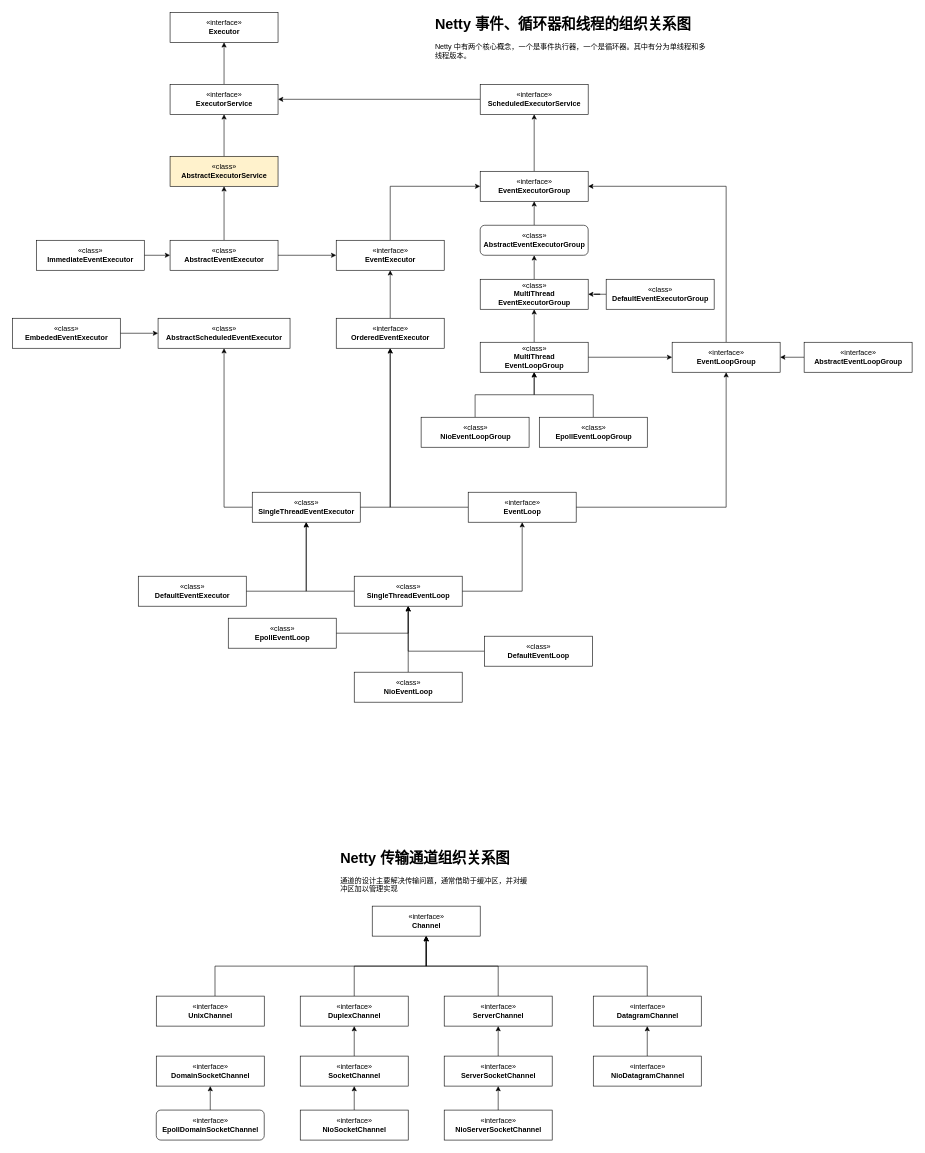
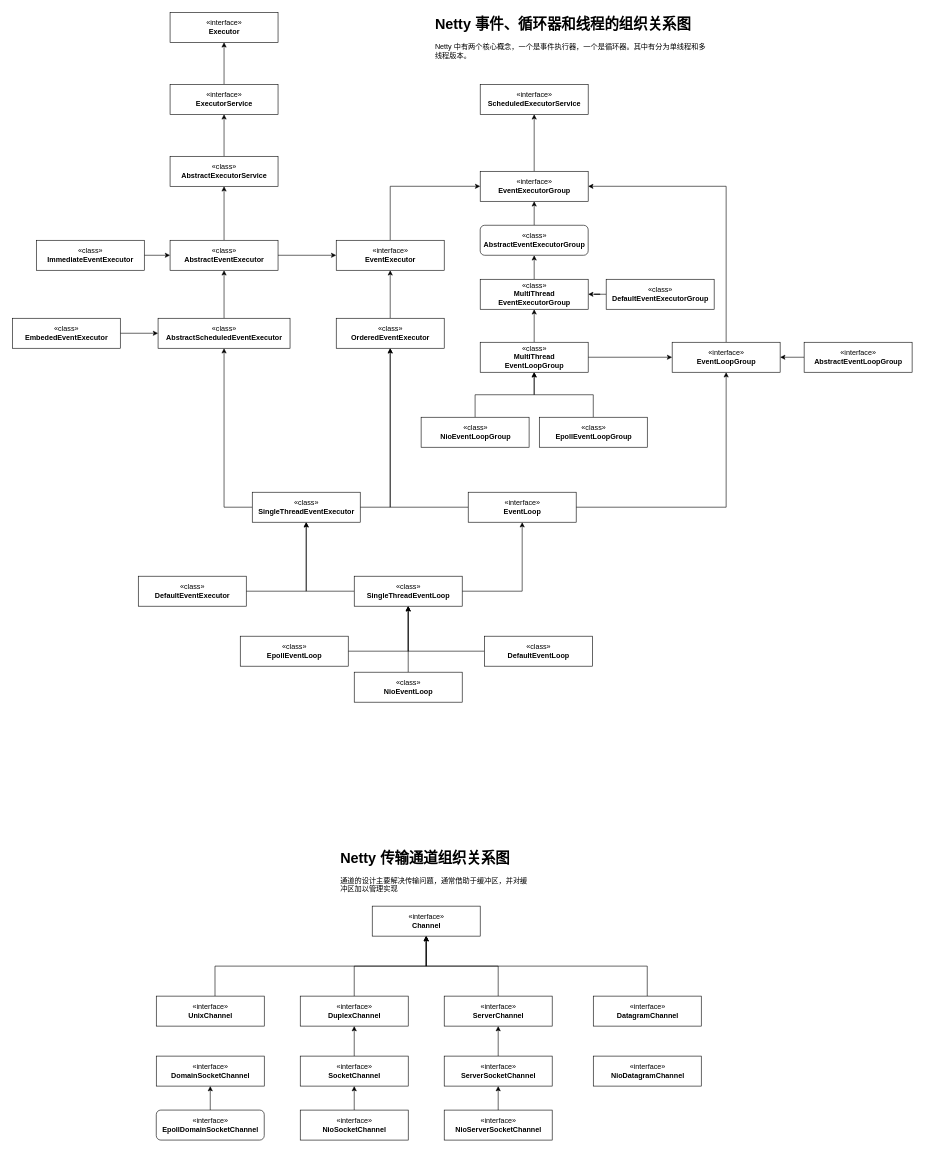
  <mxCell id="0" />
  <mxCell id="1" parent="0" />
  <mxCell id="2" value="«interface»&lt;br&gt;&lt;b&gt;Executor&lt;/b&gt;" style="html=1;" parent="1" vertex="1"><mxGeometry x="283" y="20" width="180" height="50" as="geometry" /></mxCell>
  <mxCell id="3" value="" style="edgeStyle=orthogonalEdgeStyle;rounded=0;orthogonalLoop=1;jettySize=auto;html=1;" parent="1" source="4" target="2" edge="1"><mxGeometry relative="1" as="geometry" /></mxCell>
  <mxCell id="4" value="«interface»&lt;br&gt;&lt;b&gt;ExecutorService&lt;/b&gt;" style="html=1;" parent="1" vertex="1"><mxGeometry x="283" y="140" width="180" height="50" as="geometry" /></mxCell>
- <mxCell id="5" value="" style="edgeStyle=orthogonalEdgeStyle;rounded=0;orthogonalLoop=1;jettySize=auto;html=1;" parent="1" source="6" target="4" edge="1"><mxGeometry relative="1" as="geometry"><mxPoint x="720" y="175" as="targetPoint" /></mxGeometry></mxCell>
  <mxCell id="6" value="«interface»&lt;br&gt;&lt;b&gt;ScheduledExecutorService&lt;/b&gt;" style="html=1;" parent="1" vertex="1"><mxGeometry x="800" y="140" width="180" height="50" as="geometry" /></mxCell>
  <mxCell id="7" value="" style="edgeStyle=orthogonalEdgeStyle;rounded=0;orthogonalLoop=1;jettySize=auto;html=1;" parent="1" source="8" target="6" edge="1"><mxGeometry relative="1" as="geometry" /></mxCell>
  <mxCell id="8" value="«interface»&lt;br&gt;&lt;b&gt;EventExecutorGroup&lt;br&gt;&lt;/b&gt;" style="html=1;" parent="1" vertex="1"><mxGeometry x="800" y="285" width="180" height="50" as="geometry" /></mxCell>
  <mxCell id="9" value="" style="edgeStyle=orthogonalEdgeStyle;rounded=0;orthogonalLoop=1;jettySize=auto;html=1;entryX=0;entryY=0.5;entryDx=0;entryDy=0;exitX=0.5;exitY=0;exitDx=0;exitDy=0;" parent="1" source="10" target="8" edge="1"><mxGeometry relative="1" as="geometry" /></mxCell>
  <mxCell id="10" value="«interface»&lt;br&gt;&lt;b&gt;EventExecutor&lt;br&gt;&lt;/b&gt;" style="html=1;" parent="1" vertex="1"><mxGeometry x="560" y="400" width="180" height="50" as="geometry" /></mxCell>
  <mxCell id="11" value="" style="edgeStyle=orthogonalEdgeStyle;rounded=0;orthogonalLoop=1;jettySize=auto;html=1;entryX=1;entryY=0.5;entryDx=0;entryDy=0;exitX=0.5;exitY=0;exitDx=0;exitDy=0;" parent="1" source="12" target="8" edge="1"><mxGeometry relative="1" as="geometry" /></mxCell>
  <mxCell id="12" value="«interface»&lt;br&gt;&lt;b&gt;EventLoopGroup&lt;br&gt;&lt;/b&gt;" style="html=1;" parent="1" vertex="1"><mxGeometry x="1120" y="570" width="180" height="50" as="geometry" /></mxCell>
  <mxCell id="13" value="" style="edgeStyle=orthogonalEdgeStyle;rounded=0;orthogonalLoop=1;jettySize=auto;html=1;" parent="1" source="14" target="10" edge="1"><mxGeometry relative="1" as="geometry" /></mxCell>
- <mxCell id="14" value="«interface»&lt;br&gt;&lt;b&gt;OrderedEventExecutor&lt;br&gt;&lt;/b&gt;" style="html=1;" parent="1" vertex="1"><mxGeometry x="560" y="530" width="180" height="50" as="geometry" /></mxCell>
+ <mxCell id="14" value="«class»&lt;br&gt;&lt;b&gt;OrderedEventExecutor&lt;br&gt;&lt;/b&gt;" style="html=1;" parent="1" vertex="1"><mxGeometry x="560" y="530" width="180" height="50" as="geometry" /></mxCell>
  <mxCell id="15" value="" style="edgeStyle=orthogonalEdgeStyle;rounded=0;orthogonalLoop=1;jettySize=auto;html=1;" parent="1" source="17" target="12" edge="1"><mxGeometry relative="1" as="geometry" /></mxCell>
  <mxCell id="16" value="" style="edgeStyle=orthogonalEdgeStyle;rounded=0;orthogonalLoop=1;jettySize=auto;html=1;" parent="1" source="17" target="14" edge="1"><mxGeometry relative="1" as="geometry"><mxPoint x="590" y="925" as="targetPoint" /></mxGeometry></mxCell>
  <mxCell id="17" value="«interface»&lt;br&gt;&lt;b&gt;EventLoop&lt;br&gt;&lt;/b&gt;" style="html=1;" parent="1" vertex="1"><mxGeometry x="780" y="820" width="180" height="50" as="geometry" /></mxCell>
  <mxCell id="18" value="" style="edgeStyle=orthogonalEdgeStyle;rounded=0;orthogonalLoop=1;jettySize=auto;html=1;" parent="1" source="19" target="4" edge="1"><mxGeometry relative="1" as="geometry"><mxPoint x="443" y="380" as="targetPoint" /></mxGeometry></mxCell>
- <mxCell id="19" value="«class»&lt;br&gt;&lt;b&gt;AbstractExecutorService&lt;/b&gt;" style="html=1;fillColor=#fff2cc;" parent="1" vertex="1"><mxGeometry x="283" y="260" width="180" height="50" as="geometry" /></mxCell>
+ <mxCell id="19" value="«class»&lt;br&gt;&lt;b&gt;AbstractExecutorService&lt;/b&gt;" style="html=1;" parent="1" vertex="1"><mxGeometry x="283" y="260" width="180" height="50" as="geometry" /></mxCell>
  <mxCell id="20" value="" style="edgeStyle=orthogonalEdgeStyle;rounded=0;orthogonalLoop=1;jettySize=auto;html=1;" parent="1" source="22" target="19" edge="1"><mxGeometry relative="1" as="geometry" /></mxCell>
  <mxCell id="21" value="" style="edgeStyle=orthogonalEdgeStyle;rounded=0;orthogonalLoop=1;jettySize=auto;html=1;entryX=0;entryY=0.5;entryDx=0;entryDy=0;" parent="1" source="22" target="10" edge="1"><mxGeometry relative="1" as="geometry"><mxPoint x="390" y="835" as="targetPoint" /></mxGeometry></mxCell>
  <mxCell id="22" value="«class»&lt;br&gt;&lt;b&gt;AbstractEventExecutor&lt;/b&gt;" style="html=1;" parent="1" vertex="1"><mxGeometry x="283" y="400" width="180" height="50" as="geometry" /></mxCell>
+ <mxCell id="23" value="" style="edgeStyle=orthogonalEdgeStyle;rounded=0;orthogonalLoop=1;jettySize=auto;html=1;" parent="1" source="24" target="22" edge="1"><mxGeometry relative="1" as="geometry" /></mxCell>
  <mxCell id="24" value="«class»&lt;br&gt;&lt;b&gt;AbstractScheduledEventExecutor&lt;/b&gt;" style="html=1;" parent="1" vertex="1"><mxGeometry x="263" y="530" width="220" height="50" as="geometry" /></mxCell>
  <mxCell id="25" value="" style="edgeStyle=orthogonalEdgeStyle;rounded=0;orthogonalLoop=1;jettySize=auto;html=1;exitX=0;exitY=0.5;exitDx=0;exitDy=0;" parent="1" source="27" target="24" edge="1"><mxGeometry relative="1" as="geometry" /></mxCell>
  <mxCell id="26" value="" style="edgeStyle=orthogonalEdgeStyle;rounded=0;orthogonalLoop=1;jettySize=auto;html=1;entryX=0.5;entryY=1;entryDx=0;entryDy=0;exitX=1;exitY=0.5;exitDx=0;exitDy=0;" parent="1" source="27" target="14" edge="1"><mxGeometry relative="1" as="geometry"><mxPoint x="430" y="845" as="targetPoint" /></mxGeometry></mxCell>
  <mxCell id="27" value="«class»&lt;br&gt;&lt;b&gt;SingleThreadEventExecutor&lt;br&gt;&lt;/b&gt;" style="html=1;" parent="1" vertex="1"><mxGeometry x="420" y="820" width="180" height="50" as="geometry" /></mxCell>
  <mxCell id="28" value="" style="edgeStyle=orthogonalEdgeStyle;rounded=0;orthogonalLoop=1;jettySize=auto;html=1;exitX=0;exitY=0.5;exitDx=0;exitDy=0;" parent="1" source="30" target="27" edge="1"><mxGeometry relative="1" as="geometry" /></mxCell>
  <mxCell id="29" value="" style="edgeStyle=orthogonalEdgeStyle;rounded=0;orthogonalLoop=1;jettySize=auto;html=1;" parent="1" source="30" target="17" edge="1"><mxGeometry relative="1" as="geometry"><mxPoint x="760" y="1225" as="targetPoint" /></mxGeometry></mxCell>
  <mxCell id="30" value="«class»&lt;br&gt;&lt;b&gt;SingleThreadEventLoop&lt;br&gt;&lt;/b&gt;" style="html=1;" parent="1" vertex="1"><mxGeometry x="590" y="960" width="180" height="50" as="geometry" /></mxCell>
  <mxCell id="31" value="" style="edgeStyle=orthogonalEdgeStyle;rounded=0;orthogonalLoop=1;jettySize=auto;html=1;" parent="1" source="32" target="30" edge="1"><mxGeometry relative="1" as="geometry" /></mxCell>
  <mxCell id="32" value="«class»&lt;br&gt;&lt;b&gt;NioEventLoop&lt;br&gt;&lt;/b&gt;" style="html=1;" parent="1" vertex="1"><mxGeometry x="590" y="1120" width="180" height="50" as="geometry" /></mxCell>
  <mxCell id="33" value="" style="edgeStyle=orthogonalEdgeStyle;rounded=0;orthogonalLoop=1;jettySize=auto;html=1;" parent="1" source="34" target="8" edge="1"><mxGeometry relative="1" as="geometry"><mxPoint x="790" y="610" as="targetPoint" /></mxGeometry></mxCell>
  <mxCell id="34" value="«class»&lt;br&gt;&lt;b&gt;AbstractEventExecutorGroup&lt;br&gt;&lt;/b&gt;" style="html=1;rounded=1;" parent="1" vertex="1"><mxGeometry x="800" y="375" width="180" height="50" as="geometry" /></mxCell>
  <mxCell id="35" value="" style="edgeStyle=orthogonalEdgeStyle;rounded=0;orthogonalLoop=1;jettySize=auto;html=1;" parent="1" source="36" target="34" edge="1"><mxGeometry relative="1" as="geometry" /></mxCell>
  <mxCell id="36" value="«class»&lt;br&gt;&lt;b&gt;MultiThread&lt;br&gt;EventExecutorGroup&lt;br&gt;&lt;/b&gt;" style="html=1;" parent="1" vertex="1"><mxGeometry x="800" y="465" width="180" height="50" as="geometry" /></mxCell>
  <mxCell id="37" value="" style="edgeStyle=orthogonalEdgeStyle;rounded=0;orthogonalLoop=1;jettySize=auto;html=1;" parent="1" source="39" target="36" edge="1"><mxGeometry relative="1" as="geometry" /></mxCell>
  <mxCell id="38" value="" style="edgeStyle=orthogonalEdgeStyle;rounded=0;orthogonalLoop=1;jettySize=auto;html=1;" parent="1" source="39" target="12" edge="1"><mxGeometry relative="1" as="geometry"><mxPoint x="1090" y="727.5" as="targetPoint" /></mxGeometry></mxCell>
  <mxCell id="39" value="«class»&lt;br&gt;&lt;b&gt;MultiThread&lt;br&gt;EventLoopGroup&lt;br&gt;&lt;/b&gt;" style="html=1;" parent="1" vertex="1"><mxGeometry x="800" y="570" width="180" height="50" as="geometry" /></mxCell>
  <mxCell id="40" value="" style="edgeStyle=orthogonalEdgeStyle;rounded=0;orthogonalLoop=1;jettySize=auto;html=1;" parent="1" source="41" target="39" edge="1"><mxGeometry relative="1" as="geometry" /></mxCell>
  <mxCell id="41" value="«class»&lt;br&gt;&lt;b&gt;NioEventLoopGroup&lt;br&gt;&lt;/b&gt;" style="html=1;" parent="1" vertex="1"><mxGeometry x="701.5" y="695" width="180" height="50" as="geometry" /></mxCell>
  <mxCell id="42" value="" style="edgeStyle=orthogonalEdgeStyle;rounded=0;orthogonalLoop=1;jettySize=auto;html=1;" parent="1" source="43" target="27" edge="1"><mxGeometry relative="1" as="geometry"><mxPoint x="190" y="1090" as="targetPoint" /></mxGeometry></mxCell>
  <mxCell id="43" value="«class»&lt;br&gt;&lt;b&gt;DefaultEventExecutor&lt;br&gt;&lt;/b&gt;" style="html=1;" parent="1" vertex="1"><mxGeometry x="230" y="960" width="180" height="50" as="geometry" /></mxCell>
  <mxCell id="44" value="" style="edgeStyle=orthogonalEdgeStyle;rounded=0;orthogonalLoop=1;jettySize=auto;html=1;" parent="1" source="45" target="36" edge="1"><mxGeometry relative="1" as="geometry" /></mxCell>
  <mxCell id="45" value="«class»&lt;br&gt;&lt;b&gt;DefaultEventExecutorGroup&lt;br&gt;&lt;/b&gt;" style="html=1;" parent="1" vertex="1"><mxGeometry x="1010" y="465" width="180" height="50" as="geometry" /></mxCell>
  <mxCell id="46" value="" style="edgeStyle=orthogonalEdgeStyle;rounded=0;orthogonalLoop=1;jettySize=auto;html=1;" parent="1" source="47" target="22" edge="1"><mxGeometry relative="1" as="geometry" /></mxCell>
  <mxCell id="47" value="«class»&lt;br&gt;&lt;b&gt;ImmediateEventExecutor&lt;/b&gt;" style="html=1;" parent="1" vertex="1"><mxGeometry x="60" y="400" width="180" height="50" as="geometry" /></mxCell>
  <mxCell id="48" value="" style="edgeStyle=orthogonalEdgeStyle;rounded=0;orthogonalLoop=1;jettySize=auto;html=1;" parent="1" source="49" target="24" edge="1"><mxGeometry relative="1" as="geometry" /></mxCell>
  <mxCell id="49" value="«class»&lt;br&gt;&lt;b&gt;EmbededEventExecutor&lt;/b&gt;" style="html=1;" parent="1" vertex="1"><mxGeometry x="20" y="530" width="180" height="50" as="geometry" /></mxCell>
  <mxCell id="50" value="" style="edgeStyle=orthogonalEdgeStyle;rounded=0;orthogonalLoop=1;jettySize=auto;html=1;" parent="1" source="51" target="30" edge="1"><mxGeometry relative="1" as="geometry" /></mxCell>
- <mxCell id="51" value="«class»&lt;br&gt;&lt;b&gt;EpollEventLoop&lt;br&gt;&lt;/b&gt;" style="html=1;" parent="1" vertex="1"><mxGeometry x="380" y="1030" width="180" height="50" as="geometry" /></mxCell>
+ <mxCell id="51" value="«class»&lt;br&gt;&lt;b&gt;EpollEventLoop&lt;br&gt;&lt;/b&gt;" style="html=1;" parent="1" vertex="1"><mxGeometry x="400" y="1060" width="180" height="50" as="geometry" /></mxCell>
  <mxCell id="52" value="" style="edgeStyle=orthogonalEdgeStyle;rounded=0;orthogonalLoop=1;jettySize=auto;html=1;" parent="1" source="53" target="30" edge="1"><mxGeometry relative="1" as="geometry" /></mxCell>
  <mxCell id="53" value="«class»&lt;br&gt;&lt;b&gt;DefaultEventLoop&lt;br&gt;&lt;/b&gt;" style="html=1;" parent="1" vertex="1"><mxGeometry x="807" y="1060" width="180" height="50" as="geometry" /></mxCell>
  <mxCell id="54" value="" style="edgeStyle=orthogonalEdgeStyle;rounded=0;orthogonalLoop=1;jettySize=auto;html=1;" parent="1" source="55" target="39" edge="1"><mxGeometry relative="1" as="geometry" /></mxCell>
  <mxCell id="55" value="«class»&lt;br&gt;&lt;b&gt;EpollEventLoopGroup&lt;br&gt;&lt;/b&gt;" style="html=1;" parent="1" vertex="1"><mxGeometry x="898.5" y="695" width="180" height="50" as="geometry" /></mxCell>
  <mxCell id="56" value="" style="edgeStyle=orthogonalEdgeStyle;rounded=0;orthogonalLoop=1;jettySize=auto;html=1;" parent="1" source="57" target="12" edge="1"><mxGeometry relative="1" as="geometry" /></mxCell>
  <mxCell id="57" value="«interface»&lt;br&gt;&lt;b&gt;AbstractEventLoopGroup&lt;br&gt;&lt;/b&gt;" style="html=1;" parent="1" vertex="1"><mxGeometry x="1340" y="570" width="180" height="50" as="geometry" /></mxCell>
  <mxCell id="58" value="&lt;h1&gt;Netty 事件、循环器和线程的组织关系图&lt;/h1&gt;&lt;p&gt;Netty 中有两个核心概念，一个是事件执行器，一个是循环器。其中有分为单线程和多线程版本。&lt;/p&gt;" style="text;html=1;strokeColor=none;fillColor=none;spacing=5;spacingTop=-20;whiteSpace=wrap;overflow=hidden;rounded=0;" parent="1" vertex="1"><mxGeometry x="720" y="20" width="460" height="110" as="geometry" /></mxCell>
  <mxCell id="59" value="«interface»&lt;br&gt;&lt;b&gt;Channel&lt;br&gt;&lt;/b&gt;" style="html=1;" parent="1" vertex="1"><mxGeometry x="620" y="1510" width="180" height="50" as="geometry" /></mxCell>
  <mxCell id="60" value="" style="edgeStyle=orthogonalEdgeStyle;rounded=0;orthogonalLoop=1;jettySize=auto;html=1;exitX=0.544;exitY=0;exitDx=0;exitDy=0;exitPerimeter=0;" parent="1" source="61" target="59" edge="1"><mxGeometry relative="1" as="geometry" /></mxCell>
  <mxCell id="61" value="«interface»&lt;br&gt;&lt;b&gt;UnixChannel&lt;br&gt;&lt;/b&gt;" style="html=1;" parent="1" vertex="1"><mxGeometry x="260" y="1660" width="180" height="50" as="geometry" /></mxCell>
  <mxCell id="62" value="" style="edgeStyle=orthogonalEdgeStyle;rounded=0;orthogonalLoop=1;jettySize=auto;html=1;" parent="1" source="63" target="59" edge="1"><mxGeometry relative="1" as="geometry" /></mxCell>
  <mxCell id="63" value="«interface»&lt;br&gt;&lt;b&gt;DuplexChannel&lt;br&gt;&lt;/b&gt;" style="html=1;" parent="1" vertex="1"><mxGeometry x="500" y="1660" width="180" height="50" as="geometry" /></mxCell>
  <mxCell id="64" value="" style="edgeStyle=orthogonalEdgeStyle;rounded=0;orthogonalLoop=1;jettySize=auto;html=1;exitX=0.5;exitY=0;exitDx=0;exitDy=0;" parent="1" source="65" target="59" edge="1"><mxGeometry relative="1" as="geometry" /></mxCell>
  <mxCell id="65" value="«interface»&lt;br&gt;&lt;b&gt;DatagramChannel&lt;br&gt;&lt;/b&gt;" style="html=1;" parent="1" vertex="1"><mxGeometry x="988.5" y="1660" width="180" height="50" as="geometry" /></mxCell>
  <mxCell id="66" value="" style="edgeStyle=orthogonalEdgeStyle;rounded=0;orthogonalLoop=1;jettySize=auto;html=1;" parent="1" source="67" target="59" edge="1"><mxGeometry relative="1" as="geometry" /></mxCell>
  <mxCell id="67" value="«interface»&lt;br&gt;&lt;b&gt;ServerChannel&lt;br&gt;&lt;/b&gt;" style="html=1;" parent="1" vertex="1"><mxGeometry x="740" y="1660" width="180" height="50" as="geometry" /></mxCell>
  <mxCell id="68" value="" style="edgeStyle=orthogonalEdgeStyle;rounded=0;orthogonalLoop=1;jettySize=auto;html=1;" parent="1" source="69" target="67" edge="1"><mxGeometry relative="1" as="geometry" /></mxCell>
  <mxCell id="69" value="«interface»&lt;br&gt;&lt;b&gt;ServerSocketChannel&lt;br&gt;&lt;/b&gt;" style="html=1;" parent="1" vertex="1"><mxGeometry x="740" y="1760" width="180" height="50" as="geometry" /></mxCell>
  <mxCell id="70" value="" style="edgeStyle=orthogonalEdgeStyle;rounded=0;orthogonalLoop=1;jettySize=auto;html=1;" parent="1" source="71" target="69" edge="1"><mxGeometry relative="1" as="geometry" /></mxCell>
  <mxCell id="71" value="«interface»&lt;br&gt;&lt;b&gt;NioServerSocketChannel&lt;br&gt;&lt;/b&gt;" style="html=1;" parent="1" vertex="1"><mxGeometry x="740" y="1850" width="180" height="50" as="geometry" /></mxCell>
  <mxCell id="72" value="" style="edgeStyle=orthogonalEdgeStyle;rounded=0;orthogonalLoop=1;jettySize=auto;html=1;" parent="1" source="73" target="63" edge="1"><mxGeometry relative="1" as="geometry" /></mxCell>
  <mxCell id="73" value="«interface»&lt;br&gt;&lt;b&gt;SocketChannel&lt;br&gt;&lt;/b&gt;" style="html=1;" parent="1" vertex="1"><mxGeometry x="500" y="1760" width="180" height="50" as="geometry" /></mxCell>
  <mxCell id="74" value="" style="edgeStyle=orthogonalEdgeStyle;rounded=0;orthogonalLoop=1;jettySize=auto;html=1;" parent="1" source="75" target="73" edge="1"><mxGeometry relative="1" as="geometry" /></mxCell>
  <mxCell id="75" value="«interface»&lt;br&gt;&lt;b&gt;NioSocketChannel&lt;br&gt;&lt;/b&gt;" style="html=1;" parent="1" vertex="1"><mxGeometry x="500" y="1850" width="180" height="50" as="geometry" /></mxCell>
- <mxCell id="76" value="" style="edgeStyle=orthogonalEdgeStyle;rounded=0;orthogonalLoop=1;jettySize=auto;html=1;" parent="1" source="77" target="65" edge="1"><mxGeometry relative="1" as="geometry" /></mxCell>
  <mxCell id="77" value="«interface»&lt;br&gt;&lt;b&gt;NioDatagramChannel&lt;br&gt;&lt;/b&gt;" style="html=1;" parent="1" vertex="1"><mxGeometry x="988.5" y="1760" width="180" height="50" as="geometry" /></mxCell>
  <mxCell id="78" value="«interface»&lt;br&gt;&lt;b&gt;DomainSocketChannel&lt;br&gt;&lt;/b&gt;" style="html=1;" parent="1" vertex="1"><mxGeometry x="260" y="1760" width="180" height="50" as="geometry" /></mxCell>
  <mxCell id="79" value="" style="edgeStyle=orthogonalEdgeStyle;rounded=0;orthogonalLoop=1;jettySize=auto;html=1;" parent="1" source="80" target="78" edge="1"><mxGeometry relative="1" as="geometry" /></mxCell>
  <mxCell id="80" value="«interface»&lt;br&gt;&lt;b&gt;EpollDomainSocketChannel&lt;br&gt;&lt;/b&gt;" style="html=1;rounded=1;" parent="1" vertex="1"><mxGeometry x="260" y="1850" width="180" height="50" as="geometry" /></mxCell>
  <mxCell id="81" value="&lt;h1&gt;Netty 传输通道组织关系图&lt;/h1&gt;&lt;p&gt;通道的设计主要解决传输问题，通常借助于缓冲区，并对缓冲区加以管理实现&lt;/p&gt;" style="text;html=1;strokeColor=none;fillColor=none;spacing=5;spacingTop=-20;whiteSpace=wrap;overflow=hidden;rounded=0;" parent="1" vertex="1"><mxGeometry x="561.5" y="1410" width="320" height="90" as="geometry" /></mxCell>
